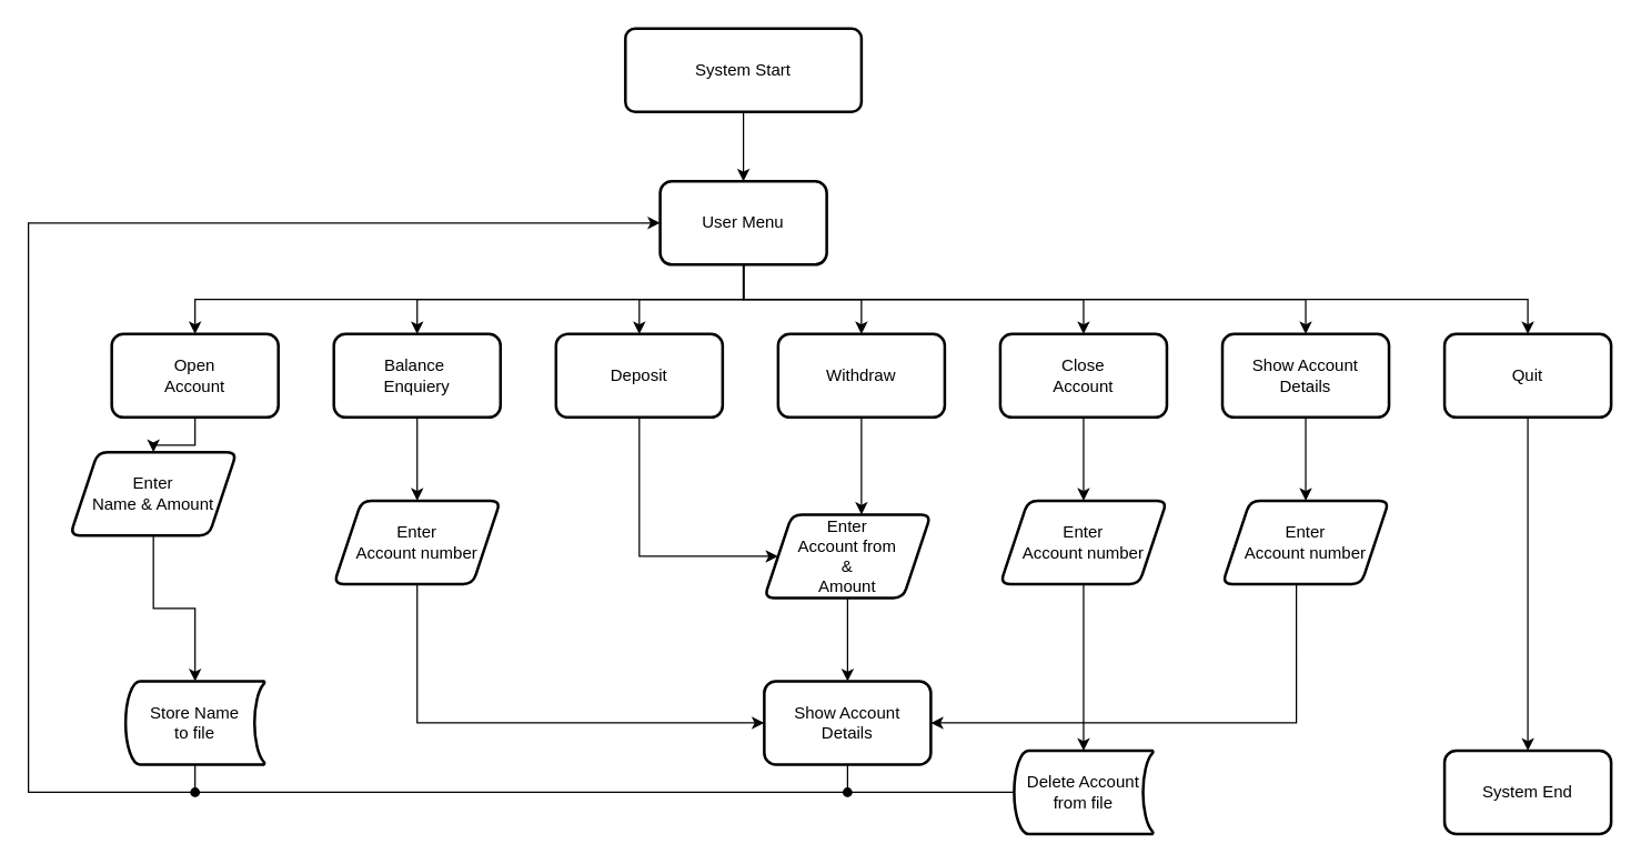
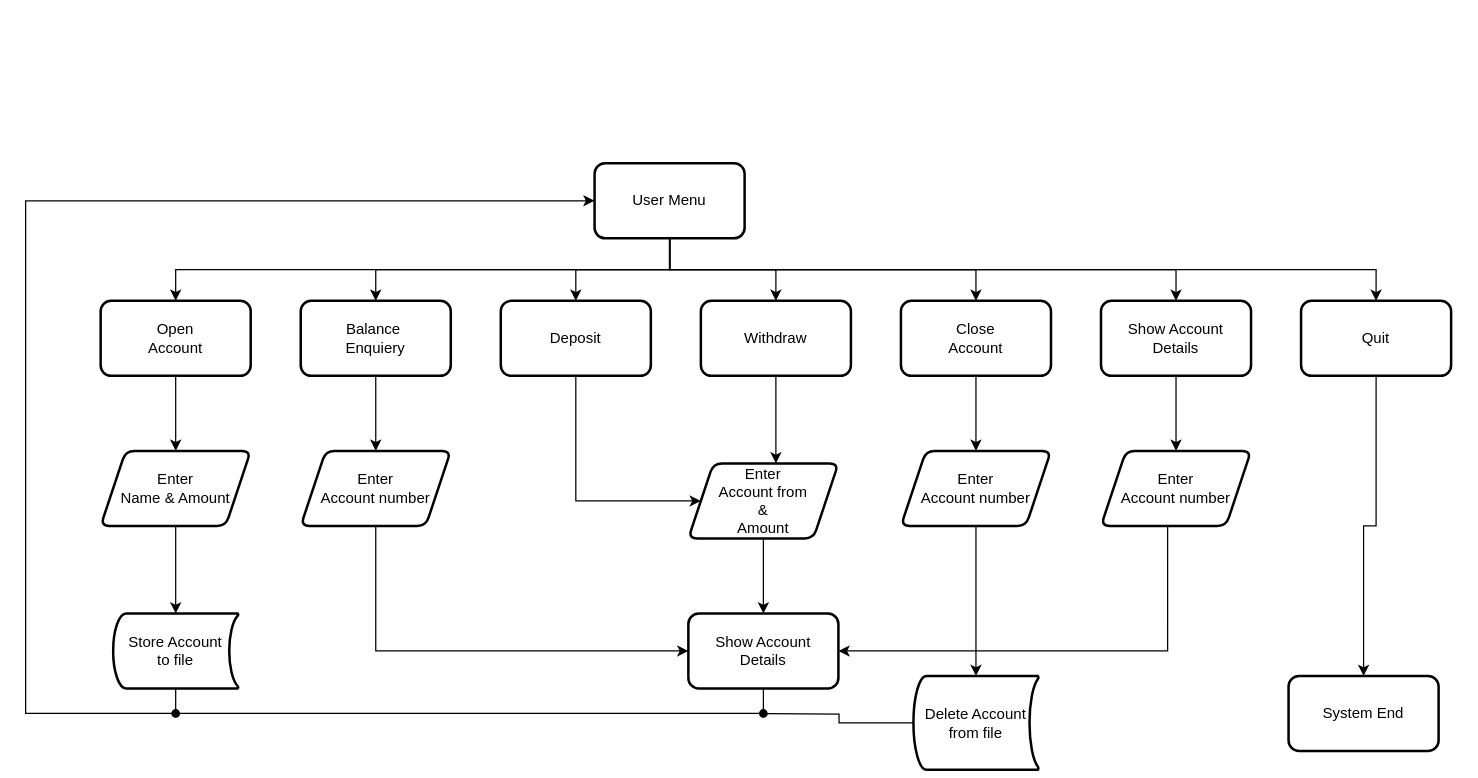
  <mxCell id="0" />
  <mxCell id="1" parent="0" />
- <mxCell id="2" value="" style="edgeStyle=orthogonalEdgeStyle;rounded=0;orthogonalLoop=1;jettySize=auto;html=1;" edge="1" parent="1" source="3" target="11"><mxGeometry relative="1" as="geometry" /></mxCell>
- <mxCell id="3" value="System Start" style="rounded=1;whiteSpace=wrap;html=1;absoluteArcSize=1;arcSize=14;strokeWidth=2;" vertex="1" parent="1"><mxGeometry x="450" y="20" width="170" height="60" as="geometry" /></mxCell>
  <mxCell id="4" value="" style="edgeStyle=orthogonalEdgeStyle;rounded=0;orthogonalLoop=1;jettySize=auto;html=1;exitX=0.5;exitY=1;exitDx=0;exitDy=0;" edge="1" parent="1" source="11" target="13"><mxGeometry relative="1" as="geometry" /></mxCell>
  <mxCell id="5" style="edgeStyle=orthogonalEdgeStyle;rounded=0;orthogonalLoop=1;jettySize=auto;html=1;entryX=0.5;entryY=0;entryDx=0;entryDy=0;endArrow=classic;endFill=1;" edge="1" parent="1" source="11" target="16"><mxGeometry relative="1" as="geometry" /></mxCell>
  <mxCell id="6" style="edgeStyle=orthogonalEdgeStyle;rounded=0;orthogonalLoop=1;jettySize=auto;html=1;entryX=0.5;entryY=0;entryDx=0;entryDy=0;endArrow=classic;endFill=1;" edge="1" parent="1" source="11" target="17"><mxGeometry relative="1" as="geometry" /></mxCell>
  <mxCell id="7" style="edgeStyle=orthogonalEdgeStyle;rounded=0;orthogonalLoop=1;jettySize=auto;html=1;exitX=0.5;exitY=1;exitDx=0;exitDy=0;endArrow=classic;endFill=1;" edge="1" parent="1" source="11" target="14"><mxGeometry relative="1" as="geometry"><Array as="points"><mxPoint x="535" y="215" /><mxPoint x="300" y="215" /></Array></mxGeometry></mxCell>
  <mxCell id="8" style="edgeStyle=orthogonalEdgeStyle;rounded=0;orthogonalLoop=1;jettySize=auto;html=1;exitX=0.75;exitY=1;exitDx=0;exitDy=0;endArrow=classic;endFill=1;" edge="1" parent="1" source="11" target="18"><mxGeometry relative="1" as="geometry"><Array as="points"><mxPoint x="535" y="190" /><mxPoint x="535" y="215" /><mxPoint x="780" y="215" /></Array></mxGeometry></mxCell>
  <mxCell id="9" style="edgeStyle=orthogonalEdgeStyle;rounded=0;orthogonalLoop=1;jettySize=auto;html=1;exitX=0.5;exitY=1;exitDx=0;exitDy=0;entryX=0.5;entryY=0;entryDx=0;entryDy=0;endArrow=classic;endFill=1;" edge="1" parent="1" source="11" target="19"><mxGeometry relative="1" as="geometry"><Array as="points"><mxPoint x="535" y="215" /><mxPoint x="940" y="215" /></Array></mxGeometry></mxCell>
  <mxCell id="10" style="edgeStyle=orthogonalEdgeStyle;rounded=0;orthogonalLoop=1;jettySize=auto;html=1;exitX=0.5;exitY=1;exitDx=0;exitDy=0;endArrow=classic;endFill=1;" edge="1" parent="1" source="11" target="21"><mxGeometry relative="1" as="geometry"><Array as="points"><mxPoint x="535" y="215" /><mxPoint x="1100" y="215" /></Array></mxGeometry></mxCell>
  <mxCell id="11" value="User Menu" style="rounded=1;whiteSpace=wrap;html=1;arcSize=14;strokeWidth=2;" vertex="1" parent="1"><mxGeometry x="475" y="130" width="120" height="60" as="geometry" /></mxCell>
  <mxCell id="12" value="" style="edgeStyle=orthogonalEdgeStyle;rounded=0;orthogonalLoop=1;jettySize=auto;html=1;" edge="1" parent="1" source="13" target="22"><mxGeometry relative="1" as="geometry" /></mxCell>
  <mxCell id="13" value="Open&lt;br&gt;Account" style="whiteSpace=wrap;html=1;rounded=1;arcSize=14;strokeWidth=2;" vertex="1" parent="1"><mxGeometry x="80" y="240" width="120" height="60" as="geometry" /></mxCell>
  <mxCell id="14" value="Balance&amp;nbsp;&lt;br&gt;Enquiery" style="whiteSpace=wrap;html=1;rounded=1;arcSize=14;strokeWidth=2;" vertex="1" parent="1"><mxGeometry x="240" y="240" width="120" height="60" as="geometry" /></mxCell>
  <mxCell id="15" value="" style="edgeStyle=orthogonalEdgeStyle;rounded=0;orthogonalLoop=1;jettySize=auto;html=1;endArrow=classic;endFill=1;entryX=0;entryY=0.5;entryDx=0;entryDy=0;" edge="1" parent="1" source="16" target="31"><mxGeometry relative="1" as="geometry"><mxPoint x="460" y="360" as="targetPoint" /><Array as="points"><mxPoint x="460" y="400" /></Array></mxGeometry></mxCell>
  <mxCell id="16" value="Deposit" style="whiteSpace=wrap;html=1;rounded=1;arcSize=14;strokeWidth=2;" vertex="1" parent="1"><mxGeometry x="400" y="240" width="120" height="60" as="geometry" /></mxCell>
  <mxCell id="17" value="Withdraw" style="whiteSpace=wrap;html=1;rounded=1;arcSize=14;strokeWidth=2;" vertex="1" parent="1"><mxGeometry x="560" y="240" width="120" height="60" as="geometry" /></mxCell>
  <mxCell id="18" value="Close&lt;br&gt;Account" style="whiteSpace=wrap;html=1;rounded=1;arcSize=14;strokeWidth=2;" vertex="1" parent="1"><mxGeometry x="720" y="240" width="120" height="60" as="geometry" /></mxCell>
  <mxCell id="19" value="Show Account&lt;br&gt;Details" style="whiteSpace=wrap;html=1;rounded=1;arcSize=14;strokeWidth=2;" vertex="1" parent="1"><mxGeometry x="880" y="240" width="120" height="60" as="geometry" /></mxCell>
  <mxCell id="20" value="" style="edgeStyle=orthogonalEdgeStyle;rounded=0;orthogonalLoop=1;jettySize=auto;html=1;endArrow=classic;endFill=1;" edge="1" parent="1" source="21" target="39"><mxGeometry relative="1" as="geometry" /></mxCell>
  <mxCell id="21" value="Quit" style="whiteSpace=wrap;html=1;rounded=1;arcSize=14;strokeWidth=2;" vertex="1" parent="1"><mxGeometry x="1040" y="240" width="120" height="60" as="geometry" /></mxCell>
- <mxCell id="22" value="Enter&lt;br&gt;Name &amp;amp; Amount" style="shape=parallelogram;perimeter=parallelogramPerimeter;whiteSpace=wrap;html=1;fixedSize=1;rounded=1;arcSize=14;strokeWidth=2;" vertex="1" parent="1"><mxGeometry x="50" y="325" width="120" height="60" as="geometry" /></mxCell>
- <mxCell id="23" value="Store Name &lt;br&gt;to file" style="strokeWidth=2;html=1;shape=mxgraph.flowchart.stored_data;whiteSpace=wrap;" vertex="1" parent="1"><mxGeometry x="90" y="490" width="100" height="60" as="geometry" /></mxCell>
+ <mxCell id="22" value="Enter&lt;br&gt;Name &amp;amp; Amount" style="shape=parallelogram;perimeter=parallelogramPerimeter;whiteSpace=wrap;html=1;fixedSize=1;rounded=1;arcSize=14;strokeWidth=2;" vertex="1" parent="1"><mxGeometry x="80" y="360" width="120" height="60" as="geometry" /></mxCell>
+ <mxCell id="23" value="Store Account &lt;br&gt;to file" style="strokeWidth=2;html=1;shape=mxgraph.flowchart.stored_data;whiteSpace=wrap;" vertex="1" parent="1"><mxGeometry x="90" y="490" width="100" height="60" as="geometry" /></mxCell>
  <mxCell id="24" value="" style="edgeStyle=orthogonalEdgeStyle;rounded=0;orthogonalLoop=1;jettySize=auto;html=1;entryX=0;entryY=0.5;entryDx=0;entryDy=0;exitX=0.5;exitY=1;exitDx=0;exitDy=0;exitPerimeter=0;" edge="1" parent="1" source="23" target="11"><mxGeometry relative="1" as="geometry"><mxPoint x="150" y="310" as="sourcePoint" /><mxPoint x="150" y="390" as="targetPoint" /><Array as="points"><mxPoint x="140" y="570" /><mxPoint x="20" y="570" /><mxPoint x="20" y="160" /></Array></mxGeometry></mxCell>
  <mxCell id="25" value="" style="edgeStyle=orthogonalEdgeStyle;rounded=0;orthogonalLoop=1;jettySize=auto;html=1;entryX=0.5;entryY=0;entryDx=0;entryDy=0;entryPerimeter=0;exitX=0.5;exitY=1;exitDx=0;exitDy=0;" edge="1" parent="1" source="22" target="23"><mxGeometry relative="1" as="geometry"><mxPoint x="150" y="310" as="sourcePoint" /><mxPoint x="150" y="390" as="targetPoint" /></mxGeometry></mxCell>
  <mxCell id="26" value="Enter&lt;br&gt;Account number" style="shape=parallelogram;perimeter=parallelogramPerimeter;whiteSpace=wrap;html=1;fixedSize=1;rounded=1;arcSize=14;strokeWidth=2;" vertex="1" parent="1"><mxGeometry x="240" y="360" width="120" height="60" as="geometry" /></mxCell>
  <mxCell id="27" value="" style="edgeStyle=orthogonalEdgeStyle;rounded=0;orthogonalLoop=1;jettySize=auto;html=1;exitX=0.5;exitY=1;exitDx=0;exitDy=0;" edge="1" parent="1" source="14" target="26"><mxGeometry relative="1" as="geometry"><mxPoint x="150" y="310" as="sourcePoint" /><mxPoint x="150" y="370" as="targetPoint" /></mxGeometry></mxCell>
  <mxCell id="28" value="" style="edgeStyle=orthogonalEdgeStyle;rounded=0;orthogonalLoop=1;jettySize=auto;html=1;exitX=0.5;exitY=1;exitDx=0;exitDy=0;entryX=0;entryY=0.5;entryDx=0;entryDy=0;" edge="1" parent="1" source="26" target="32"><mxGeometry relative="1" as="geometry"><mxPoint x="310" y="310" as="sourcePoint" /><mxPoint x="300" y="490" as="targetPoint" /></mxGeometry></mxCell>
  <mxCell id="29" value="" style="edgeStyle=orthogonalEdgeStyle;rounded=0;orthogonalLoop=1;jettySize=auto;html=1;exitX=0.5;exitY=1;exitDx=0;exitDy=0;endArrow=oval;endFill=1;" edge="1" parent="1" source="32"><mxGeometry relative="1" as="geometry"><mxPoint x="300" y="550" as="sourcePoint" /><mxPoint x="140" y="570" as="targetPoint" /><Array as="points"><mxPoint x="610" y="570" /></Array></mxGeometry></mxCell>
  <mxCell id="30" value="" style="edgeStyle=orthogonalEdgeStyle;rounded=0;orthogonalLoop=1;jettySize=auto;html=1;endArrow=classic;endFill=1;" edge="1" parent="1" source="31" target="32"><mxGeometry relative="1" as="geometry" /></mxCell>
  <mxCell id="31" value="Enter&lt;br&gt;Account from &lt;br&gt;&amp;amp;&lt;br&gt;Amount" style="shape=parallelogram;perimeter=parallelogramPerimeter;whiteSpace=wrap;html=1;fixedSize=1;rounded=1;arcSize=14;strokeWidth=2;" vertex="1" parent="1"><mxGeometry x="550" y="370" width="120" height="60" as="geometry" /></mxCell>
  <mxCell id="32" value="Show Account&lt;br&gt;Details" style="whiteSpace=wrap;html=1;rounded=1;arcSize=14;strokeWidth=2;" vertex="1" parent="1"><mxGeometry x="550" y="490" width="120" height="60" as="geometry" /></mxCell>
  <mxCell id="33" value="" style="edgeStyle=orthogonalEdgeStyle;rounded=0;orthogonalLoop=1;jettySize=auto;html=1;endArrow=classic;endFill=1;exitX=0.5;exitY=1;exitDx=0;exitDy=0;" edge="1" parent="1" source="17"><mxGeometry relative="1" as="geometry"><mxPoint x="470.059" y="310" as="sourcePoint" /><mxPoint x="620" y="370" as="targetPoint" /><Array as="points"><mxPoint x="620" y="370" /></Array></mxGeometry></mxCell>
  <mxCell id="34" style="edgeStyle=orthogonalEdgeStyle;rounded=0;orthogonalLoop=1;jettySize=auto;html=1;entryX=0.5;entryY=0;entryDx=0;entryDy=0;entryPerimeter=0;endArrow=classic;endFill=1;" edge="1" parent="1" source="35" target="42"><mxGeometry relative="1" as="geometry" /></mxCell>
  <mxCell id="35" value="Enter&lt;br&gt;Account number" style="shape=parallelogram;perimeter=parallelogramPerimeter;whiteSpace=wrap;html=1;fixedSize=1;rounded=1;arcSize=14;strokeWidth=2;" vertex="1" parent="1"><mxGeometry x="720" y="360" width="120" height="60" as="geometry" /></mxCell>
  <mxCell id="36" value="" style="edgeStyle=orthogonalEdgeStyle;rounded=0;orthogonalLoop=1;jettySize=auto;html=1;endArrow=classic;endFill=1;exitX=0.5;exitY=1;exitDx=0;exitDy=0;entryX=0.5;entryY=0;entryDx=0;entryDy=0;" edge="1" parent="1" source="18" target="35"><mxGeometry relative="1" as="geometry"><mxPoint x="630" y="310" as="sourcePoint" /><mxPoint x="630" y="380" as="targetPoint" /><Array as="points"><mxPoint x="780" y="330" /><mxPoint x="780" y="330" /></Array></mxGeometry></mxCell>
  <mxCell id="37" value="Enter&lt;br&gt;Account number" style="shape=parallelogram;perimeter=parallelogramPerimeter;whiteSpace=wrap;html=1;fixedSize=1;rounded=1;arcSize=14;strokeWidth=2;" vertex="1" parent="1"><mxGeometry x="880" y="360" width="120" height="60" as="geometry" /></mxCell>
  <mxCell id="38" value="" style="edgeStyle=orthogonalEdgeStyle;rounded=0;orthogonalLoop=1;jettySize=auto;html=1;endArrow=classic;endFill=1;exitX=0.5;exitY=1;exitDx=0;exitDy=0;entryX=0.5;entryY=0;entryDx=0;entryDy=0;" edge="1" parent="1" source="19" target="37"><mxGeometry relative="1" as="geometry"><mxPoint x="790" y="310" as="sourcePoint" /><mxPoint x="790" y="370" as="targetPoint" /><Array as="points"><mxPoint x="940" y="360" /></Array></mxGeometry></mxCell>
- <mxCell id="39" value="System End" style="whiteSpace=wrap;html=1;rounded=1;arcSize=14;strokeWidth=2;" vertex="1" parent="1"><mxGeometry x="1040" y="540" width="120" height="60" as="geometry" /></mxCell>
+ <mxCell id="39" value="System End" style="whiteSpace=wrap;html=1;rounded=1;arcSize=14;strokeWidth=2;" vertex="1" parent="1"><mxGeometry x="1030" y="540" width="120" height="60" as="geometry" /></mxCell>
  <mxCell id="40" value="" style="edgeStyle=orthogonalEdgeStyle;rounded=0;orthogonalLoop=1;jettySize=auto;html=1;endArrow=classic;endFill=1;exitX=0.444;exitY=1.015;exitDx=0;exitDy=0;exitPerimeter=0;entryX=1;entryY=0.5;entryDx=0;entryDy=0;" edge="1" parent="1" source="37" target="32"><mxGeometry relative="1" as="geometry"><mxPoint x="790" y="430" as="sourcePoint" /><mxPoint x="780" y="520" as="targetPoint" /><Array as="points"><mxPoint x="933" y="520" /></Array></mxGeometry></mxCell>
  <mxCell id="41" style="edgeStyle=orthogonalEdgeStyle;rounded=0;orthogonalLoop=1;jettySize=auto;html=1;endArrow=oval;endFill=1;" edge="1" parent="1" source="42"><mxGeometry relative="1" as="geometry"><mxPoint x="610" y="570" as="targetPoint" /></mxGeometry></mxCell>
- <mxCell id="42" value="Delete Account from file" style="strokeWidth=2;html=1;shape=mxgraph.flowchart.stored_data;whiteSpace=wrap;" vertex="1" parent="1"><mxGeometry x="730" y="540" width="100" height="60" as="geometry" /></mxCell>
+ <mxCell id="42" value="Delete Account from file" style="strokeWidth=2;html=1;shape=mxgraph.flowchart.stored_data;whiteSpace=wrap;" vertex="1" parent="1"><mxGeometry x="730" y="540" width="100" height="75" as="geometry" /></mxCell>
